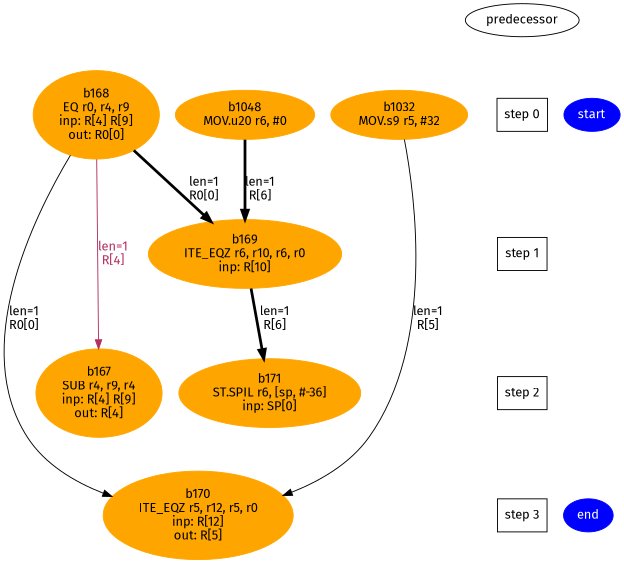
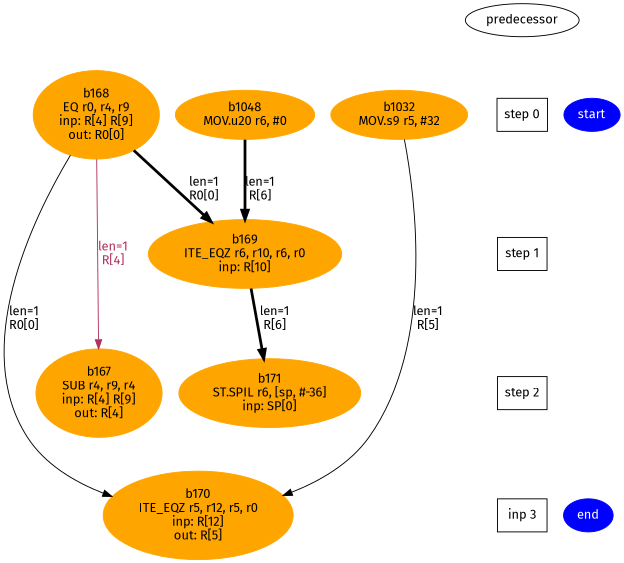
  digraph {
    fontname="Fira Sans"
    node [color=orange fontcolor=black fontname="Fira Sans" style=filled]
    edge [fontname="Fira Sans" weight=1000 color=black fontcolor=black]
    n1 [label="b167\nSUB r4, r9, r4\ninp: R[4] R[9]\nout: R[4]"]
    n2 [label="step 2" shape=box color="" fontcolor="" style=""]
    n3 [label="b168\nEQ r0, r4, r9\ninp: R[4] R[9]\nout: R0[0]"]
    n4 [label="step 0" shape=box color="" fontcolor="" style=""]
    n5 [label="b169\nITE_EQZ r6, r10, r6, r0\ninp: R[10]"]
    n6 [label="step 1" shape=box color="" fontcolor="" style=""]
    n7 [label="b170\nITE_EQZ r5, r12, r5, r0\ninp: R[12]\nout: R[5]"]
-   n8 [label="step 3" shape=box color="" fontcolor="" style=""]
+   n8 [label="inp 3" shape=box color="" fontcolor="" style=""]
    n9 [label="b171\nST.SPIL r6, [sp, #-36]\ninp: SP[0]"]
    n10 [label="b1032\nMOV.s9 r5, #32"]
    n11 [label="b1048\nMOV.u20 r6, #0"]
    n12 [color=blue fontcolor=white label=start]
    n13 [color=blue fontcolor=white label=end]
    n14 [label=predecessor shape=ellipse color="" fontcolor="" style=""]
    subgraph sub_1 {
      rank=same
      n1
      n2
    }
    subgraph sub_2 {
      rank=same
      n3
      n4
    }
    subgraph sub_3 {
      rank=same
      n5
      n6
    }
    subgraph sub_4 {
      rank=same
      n7
      n8
    }
    subgraph sub_5 {
      rank=same
      n2
      n9
    }
    subgraph sub_6 {
      rank=same
      n4
      n10
    }
    subgraph sub_7 {
      rank=same
      n4
      n11
    }
    subgraph sub_8 {
      rank=same
      n4
      n12
    }
    subgraph sub_9 {
      rank=same
      n8
      n13
    }
    n2 -> n8 [style=invis weight=9000 color="" fontcolor=""]
    n3 -> n1 [color=maroon fontcolor=maroon label="len=1\nR[4]"]
    n3 -> n5 [label="len=1\nR0[0]" penwidth=3]
    n3 -> n7 [label="len=1\nR0[0]"]
    n4 -> n6 [style=invis weight=9000 color="" fontcolor=""]
    n5 -> n9 [label="len=1\nR[6]" penwidth=3]
    n6 -> n2 [style=invis weight=9000 color="" fontcolor=""]
    n10 -> n7 [label="len=1\nR[5]"]
    n11 -> n5 [label="len=1\nR[6]" penwidth=3]
    n14 -> n4 [style=invis weight=9000 color="" fontcolor=""]
  }
